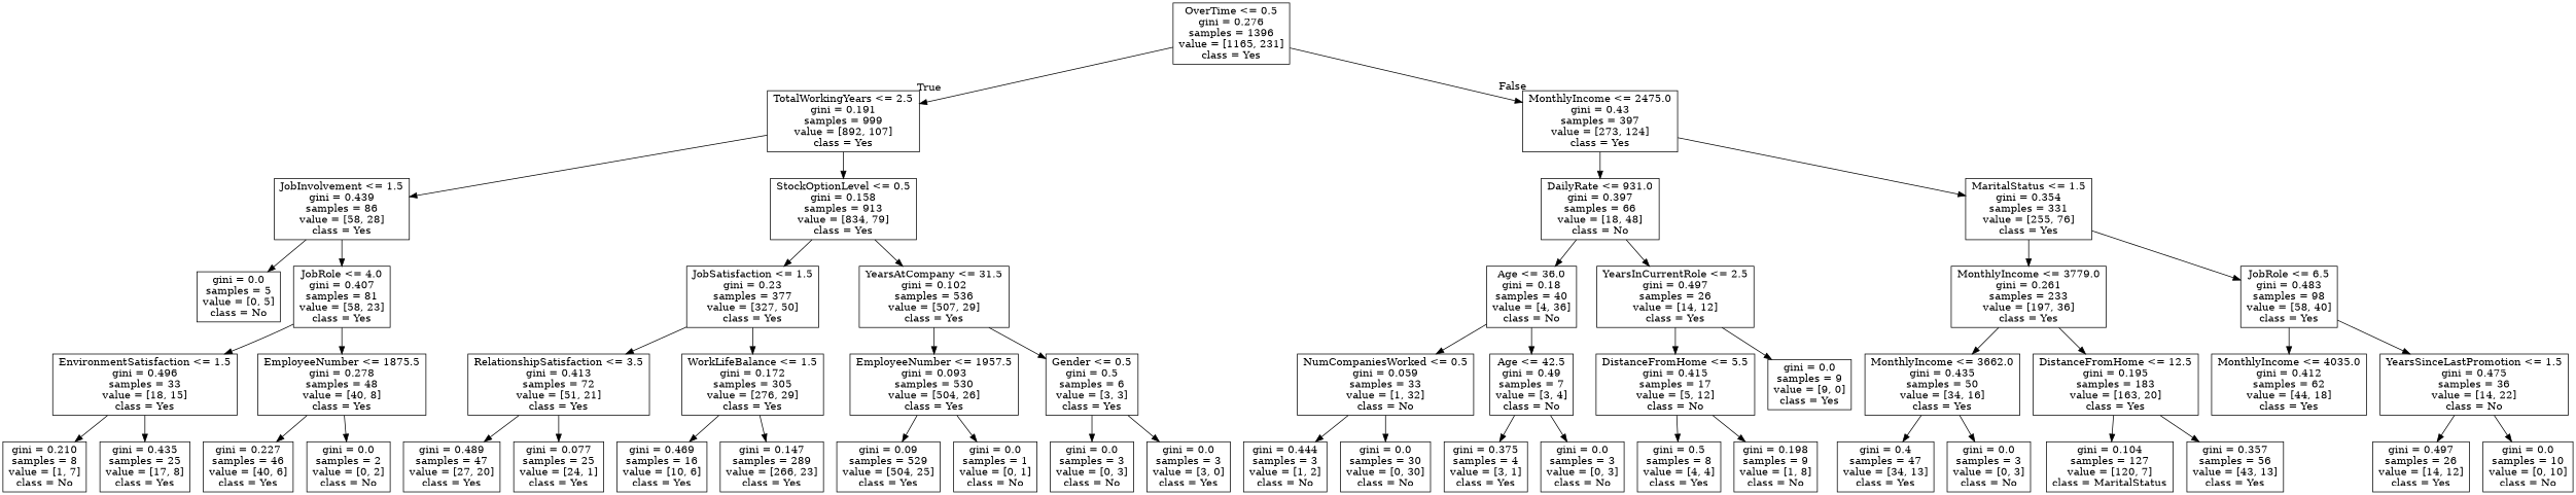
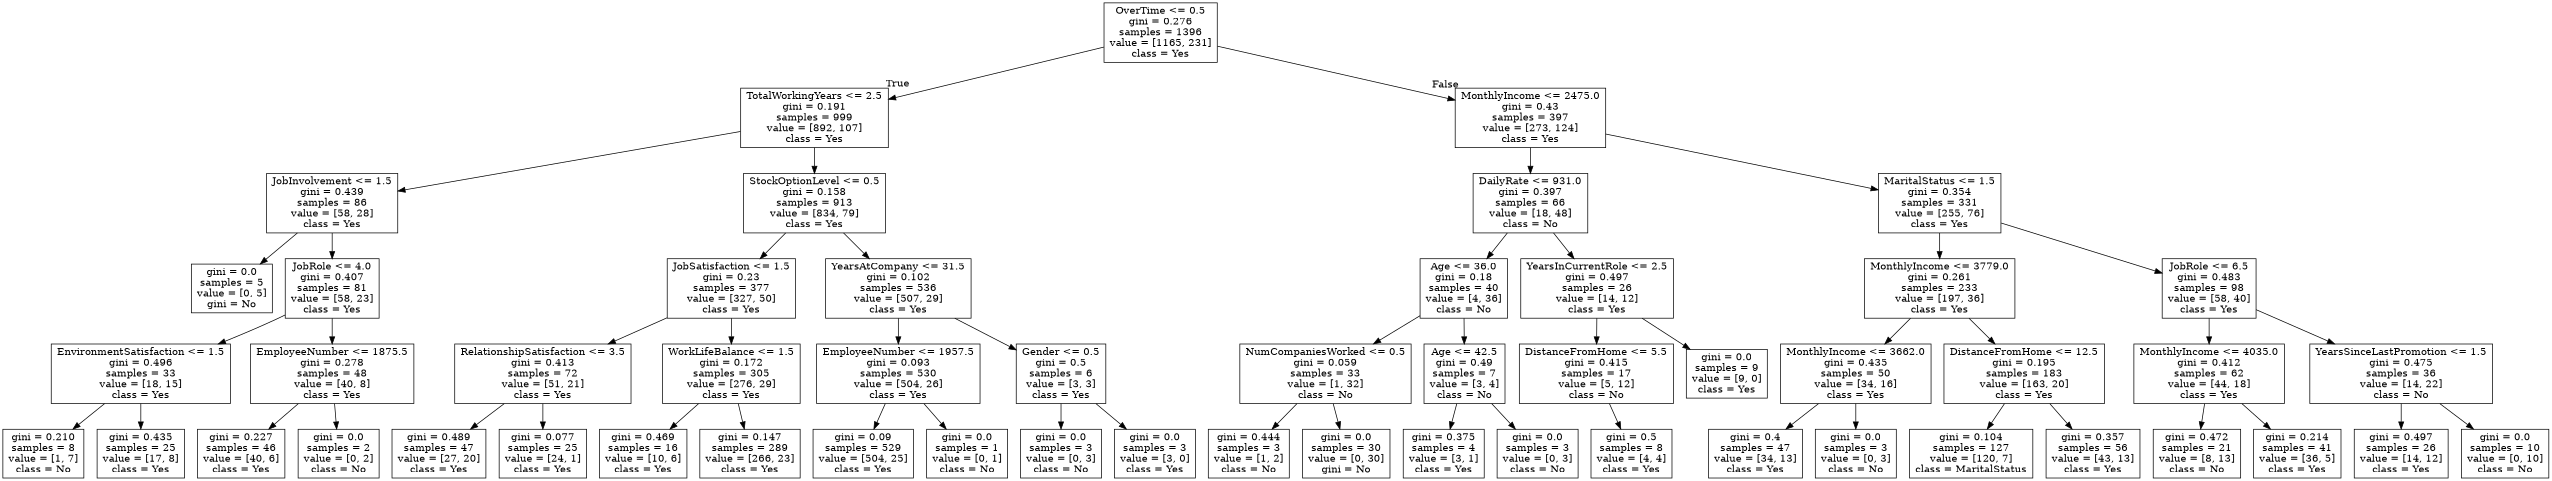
  digraph {
    node [shape=box]
    n1 [label="OverTime <= 0.5\ngini = 0.276\nsamples = 1396\nvalue = [1165, 231]\nclass = Yes"]
    n2 [label="TotalWorkingYears <= 2.5\ngini = 0.191\nsamples = 999\nvalue = [892, 107]\nclass = Yes"]
    n3 [label="MonthlyIncome <= 2475.0\ngini = 0.43\nsamples = 397\nvalue = [273, 124]\nclass = Yes"]
    n4 [label="JobInvolvement <= 1.5\ngini = 0.439\nsamples = 86\nvalue = [58, 28]\nclass = Yes"]
    n5 [label="StockOptionLevel <= 0.5\ngini = 0.158\nsamples = 913\nvalue = [834, 79]\nclass = Yes"]
    n6 [label="DailyRate <= 931.0\ngini = 0.397\nsamples = 66\nvalue = [18, 48]\nclass = No"]
    n7 [label="MaritalStatus <= 1.5\ngini = 0.354\nsamples = 331\nvalue = [255, 76]\nclass = Yes"]
-   n8 [label="gini = 0.0\nsamples = 5\nvalue = [0, 5]\nclass = No"]
+   n8 [label="gini = 0.0\nsamples = 5\nvalue = [0, 5]\ngini = No"]
    n9 [label="JobRole <= 4.0\ngini = 0.407\nsamples = 81\nvalue = [58, 23]\nclass = Yes"]
    n10 [label="JobSatisfaction <= 1.5\ngini = 0.23\nsamples = 377\nvalue = [327, 50]\nclass = Yes"]
    n11 [label="YearsAtCompany <= 31.5\ngini = 0.102\nsamples = 536\nvalue = [507, 29]\nclass = Yes"]
    n12 [label="EnvironmentSatisfaction <= 1.5\ngini = 0.496\nsamples = 33\nvalue = [18, 15]\nclass = Yes"]
    n13 [label="EmployeeNumber <= 1875.5\ngini = 0.278\nsamples = 48\nvalue = [40, 8]\nclass = Yes"]
    n14 [label="gini = 0.210\nsamples = 8\nvalue = [1, 7]\nclass = No"]
    n15 [label="gini = 0.435\nsamples = 25\nvalue = [17, 8]\nclass = Yes"]
    n16 [label="gini = 0.227\nsamples = 46\nvalue = [40, 6]\nclass = Yes"]
    n17 [label="gini = 0.0\nsamples = 2\nvalue = [0, 2]\nclass = No"]
    n18 [label="RelationshipSatisfaction <= 3.5\ngini = 0.413\nsamples = 72\nvalue = [51, 21]\nclass = Yes"]
    n19 [label="WorkLifeBalance <= 1.5\ngini = 0.172\nsamples = 305\nvalue = [276, 29]\nclass = Yes"]
    n20 [label="EmployeeNumber <= 1957.5\ngini = 0.093\nsamples = 530\nvalue = [504, 26]\nclass = Yes"]
    n21 [label="Gender <= 0.5\ngini = 0.5\nsamples = 6\nvalue = [3, 3]\nclass = Yes"]
    n22 [label="gini = 0.489\nsamples = 47\nvalue = [27, 20]\nclass = Yes"]
    n23 [label="gini = 0.077\nsamples = 25\nvalue = [24, 1]\nclass = Yes"]
    n24 [label="gini = 0.469\nsamples = 16\nvalue = [10, 6]\nclass = Yes"]
    n25 [label="gini = 0.147\nsamples = 289\nvalue = [266, 23]\nclass = Yes"]
    n26 [label="gini = 0.09\nsamples = 529\nvalue = [504, 25]\nclass = Yes"]
    n27 [label="gini = 0.0\nsamples = 1\nvalue = [0, 1]\nclass = No"]
    n28 [label="gini = 0.0\nsamples = 3\nvalue = [0, 3]\nclass = No"]
    n29 [label="gini = 0.0\nsamples = 3\nvalue = [3, 0]\nclass = Yes"]
    n30 [label="Age <= 36.0\ngini = 0.18\nsamples = 40\nvalue = [4, 36]\nclass = No"]
    n31 [label="YearsInCurrentRole <= 2.5\ngini = 0.497\nsamples = 26\nvalue = [14, 12]\nclass = Yes"]
    n32 [label="MonthlyIncome <= 3779.0\ngini = 0.261\nsamples = 233\nvalue = [197, 36]\nclass = Yes"]
    n33 [label="JobRole <= 6.5\ngini = 0.483\nsamples = 98\nvalue = [58, 40]\nclass = Yes"]
    n34 [label="NumCompaniesWorked <= 0.5\ngini = 0.059\nsamples = 33\nvalue = [1, 32]\nclass = No"]
    n35 [label="Age <= 42.5\ngini = 0.49\nsamples = 7\nvalue = [3, 4]\nclass = No"]
    n36 [label="DistanceFromHome <= 5.5\ngini = 0.415\nsamples = 17\nvalue = [5, 12]\nclass = No"]
    n37 [label="gini = 0.0\nsamples = 9\nvalue = [9, 0]\nclass = Yes"]
    n38 [label="gini = 0.444\nsamples = 3\nvalue = [1, 2]\nclass = No"]
-   n39 [label="gini = 0.0\nsamples = 30\nvalue = [0, 30]\nclass = No"]
+   n39 [label="gini = 0.0\nsamples = 30\nvalue = [0, 30]\ngini = No"]
    n40 [label="gini = 0.375\nsamples = 4\nvalue = [3, 1]\nclass = Yes"]
    n41 [label="gini = 0.0\nsamples = 3\nvalue = [0, 3]\nclass = No"]
    n42 [label="gini = 0.5\nsamples = 8\nvalue = [4, 4]\nclass = Yes"]
-   n43 [label="gini = 0.198\nsamples = 9\nvalue = [1, 8]\nclass = No"]
    n44 [label="MonthlyIncome <= 3662.0\ngini = 0.435\nsamples = 50\nvalue = [34, 16]\nclass = Yes"]
    n45 [label="DistanceFromHome <= 12.5\ngini = 0.195\nsamples = 183\nvalue = [163, 20]\nclass = Yes"]
    n46 [label="MonthlyIncome <= 4035.0\ngini = 0.412\nsamples = 62\nvalue = [44, 18]\nclass = Yes"]
    n47 [label="YearsSinceLastPromotion <= 1.5\ngini = 0.475\nsamples = 36\nvalue = [14, 22]\nclass = No"]
    n48 [label="gini = 0.4\nsamples = 47\nvalue = [34, 13]\nclass = Yes"]
    n49 [label="gini = 0.0\nsamples = 3\nvalue = [0, 3]\nclass = No"]
    n50 [label="gini = 0.104\nsamples = 127\nvalue = [120, 7]\nclass = MaritalStatus"]
    n51 [label="gini = 0.357\nsamples = 56\nvalue = [43, 13]\nclass = Yes"]
+   n52 [label="gini = 0.472\nsamples = 21\nvalue = [8, 13]\nclass = No"]
+   n53 [label="gini = 0.214\nsamples = 41\nvalue = [36, 5]\nclass = Yes"]
    n54 [label="gini = 0.497\nsamples = 26\nvalue = [14, 12]\nclass = Yes"]
    n55 [label="gini = 0.0\nsamples = 10\nvalue = [0, 10]\nclass = No"]
    n1 -> n2 [headlabel=True labelangle=45 labeldistance=2.5]
    n1 -> n3 [headlabel=False labelangle=-45 labeldistance=2.5]
    n2 -> n4
    n2 -> n5
    n3 -> n6
    n3 -> n7
    n4 -> n8
    n4 -> n9
    n5 -> n10
    n5 -> n11
    n6 -> n30
    n6 -> n31
    n7 -> n32
    n7 -> n33
    n9 -> n12
    n9 -> n13
    n10 -> n18
    n10 -> n19
    n11 -> n20
    n11 -> n21
    n12 -> n14
    n12 -> n15
    n13 -> n16
    n13 -> n17
    n18 -> n22
    n18 -> n23
    n19 -> n24
    n19 -> n25
    n20 -> n26
    n20 -> n27
    n21 -> n28
    n21 -> n29
    n30 -> n34
    n30 -> n35
    n31 -> n36
    n31 -> n37
    n32 -> n44
    n32 -> n45
    n33 -> n46
    n33 -> n47
    n34 -> n38
    n34 -> n39
    n35 -> n40
    n35 -> n41
    n36 -> n42
-   n36 -> n43
    n44 -> n48
    n44 -> n49
    n45 -> n50
    n45 -> n51
+   n46 -> n52
+   n46 -> n53
    n47 -> n54
    n47 -> n55
  }
